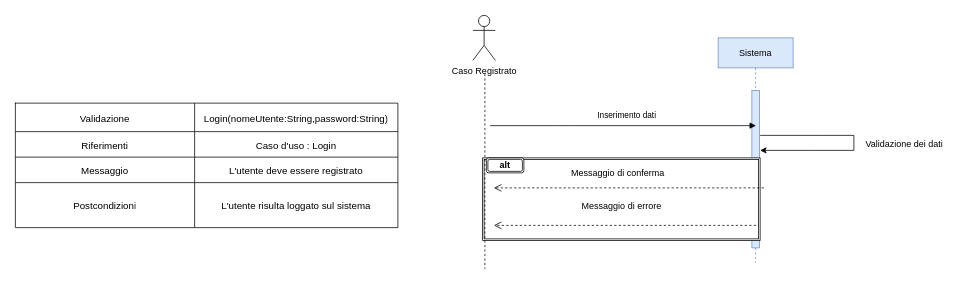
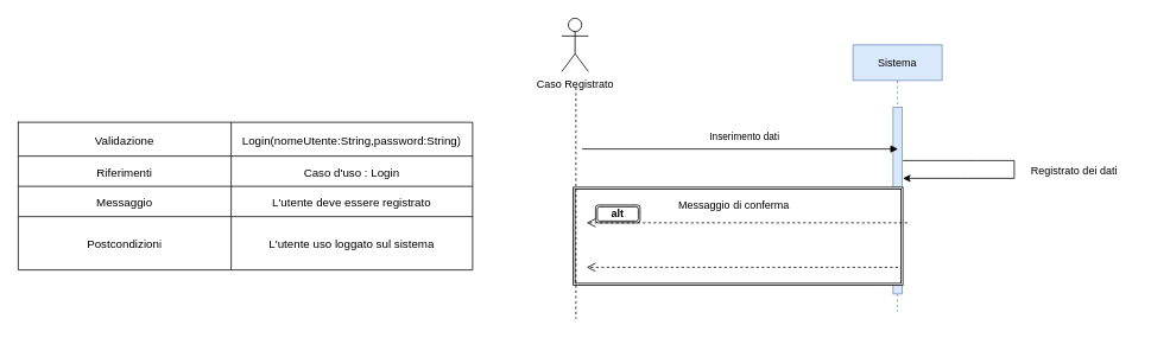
  <mxCell id="0" />
  <mxCell id="1" parent="0" />
  <mxCell id="2" value="Sistema" style="shape=umlLifeline;perimeter=lifelinePerimeter;container=1;collapsible=0;recursiveResize=0;rounded=0;shadow=0;strokeWidth=1;fillColor=#dae8fc;strokeColor=#6c8ebf;" parent="1" vertex="1"><mxGeometry x="957" y="50" width="100" height="300" as="geometry" /></mxCell>
  <mxCell id="3" value="" style="points=[];perimeter=orthogonalPerimeter;rounded=0;shadow=0;strokeWidth=1;fillColor=#dae8fc;strokeColor=#6c8ebf;" parent="2" vertex="1"><mxGeometry x="45" y="70" width="10" height="210" as="geometry" /></mxCell>
  <mxCell id="4" value="" style="endArrow=classic;html=1;rounded=0;" edge="1" parent="2"><mxGeometry width="50" height="50" relative="1" as="geometry"><mxPoint x="56" y="130" as="sourcePoint" /><mxPoint x="56" y="150" as="targetPoint" /><Array as="points"><mxPoint x="101" y="130" /><mxPoint x="141" y="130" /><mxPoint x="181" y="130" /><mxPoint x="181" y="150" /><mxPoint x="121" y="150" /></Array></mxGeometry></mxCell>
  <mxCell id="5" value="" style="shape=ext;double=1;rounded=0;whiteSpace=wrap;html=1;" vertex="1" parent="2"><mxGeometry x="-314" y="160" width="370" height="110" as="geometry" /></mxCell>
  <mxCell id="6" value="" style="verticalAlign=bottom;endArrow=block;shadow=0;strokeWidth=1;" parent="1" edge="1"><mxGeometry relative="1" as="geometry"><mxPoint x="653" y="167" as="sourcePoint" /><mxPoint x="1007.5" y="167" as="targetPoint" /><Array as="points"><mxPoint x="748" y="167" /></Array></mxGeometry></mxCell>
  <mxCell id="7" value="Inserimento dati" style="edgeLabel;html=1;align=center;verticalAlign=middle;resizable=0;points=[];" vertex="1" connectable="0" parent="6"><mxGeometry x="-0.183" y="3" relative="1" as="geometry"><mxPoint x="36" y="-12" as="offset" /></mxGeometry></mxCell>
- <mxCell id="8" value="Validazione dei dati" style="text;html=1;align=center;verticalAlign=middle;resizable=0;points=[];autosize=1;strokeColor=none;fillColor=none;" vertex="1" parent="1"><mxGeometry x="1140" y="177" width="130" height="30" as="geometry" /></mxCell>
+ <mxCell id="8" value="Registrato dei dati" style="text;html=1;align=center;verticalAlign=middle;resizable=0;points=[];autosize=1;strokeColor=none;fillColor=none;" vertex="1" parent="1"><mxGeometry x="1140" y="177" width="130" height="30" as="geometry" /></mxCell>
  <mxCell id="9" value="Messaggio di conferma" style="text;html=1;align=center;verticalAlign=middle;resizable=0;points=[];autosize=1;strokeColor=none;fillColor=none;" vertex="1" parent="1"><mxGeometry x="748" y="215" width="150" height="30" as="geometry" /></mxCell>
- <mxCell id="10" value="Messaggio di errore" style="text;html=1;align=center;verticalAlign=middle;resizable=0;points=[];autosize=1;strokeColor=none;fillColor=none;" vertex="1" parent="1"><mxGeometry x="763" y="260" width="130" height="30" as="geometry" /></mxCell>
- <mxCell id="11" value="&lt;b&gt;alt&lt;/b&gt;" style="shape=ext;double=1;rounded=1;whiteSpace=wrap;html=1;" vertex="1" parent="1"><mxGeometry x="648" y="210" width="50" height="20" as="geometry" /></mxCell>
+ <mxCell id="11" value="&lt;b&gt;alt&lt;/b&gt;" style="shape=ext;double=1;rounded=1;whiteSpace=wrap;html=1;" vertex="1" parent="1"><mxGeometry x="668" y="230" width="50" height="20" as="geometry" /></mxCell>
  <mxCell id="12" value="Caso Registrato" style="shape=umlActor;verticalLabelPosition=bottom;verticalAlign=top;html=1;outlineConnect=0;" vertex="1" parent="1"><mxGeometry x="630" y="20" width="30" height="60" as="geometry" /></mxCell>
  <mxCell id="13" value="" style="endArrow=none;dashed=1;html=1;rounded=0;" edge="1" parent="1"><mxGeometry width="50" height="50" relative="1" as="geometry"><mxPoint x="646" y="98" as="sourcePoint" /><mxPoint x="646" y="358" as="targetPoint" /></mxGeometry></mxCell>
  <mxCell id="14" value="" style="verticalAlign=bottom;endArrow=open;dashed=1;endSize=8;shadow=0;strokeWidth=1;" edge="1" parent="1"><mxGeometry relative="1" as="geometry"><mxPoint x="658" y="300" as="targetPoint" /><mxPoint x="1007.5" y="300" as="sourcePoint" /></mxGeometry></mxCell>
  <mxCell id="15" value="" style="verticalAlign=bottom;endArrow=open;dashed=1;endSize=8;shadow=0;strokeWidth=1;" edge="1" parent="1"><mxGeometry relative="1" as="geometry"><mxPoint x="658" y="250" as="targetPoint" /><mxPoint x="1018" y="250" as="sourcePoint" /><Array as="points"><mxPoint x="848" y="250" /></Array></mxGeometry></mxCell>
  <mxCell id="16" value="" style="shape=table;startSize=0;container=1;collapsible=0;childLayout=tableLayout;fontSize=16;" vertex="1" parent="1"><mxGeometry x="20" y="137" width="510" height="166" as="geometry" /></mxCell>
  <mxCell id="17" value="" style="shape=tableRow;horizontal=0;startSize=0;swimlaneHead=0;swimlaneBody=0;strokeColor=inherit;top=0;left=0;bottom=0;right=0;collapsible=0;dropTarget=0;fillColor=none;points=[[0,0.5],[1,0.5]];portConstraint=eastwest;fontSize=16;" vertex="1" parent="16"><mxGeometry width="510" height="38" as="geometry" /></mxCell>
  <mxCell id="18" value="&lt;font style=&quot;font-size: 13px;&quot;&gt;Validazione&lt;/font&gt;" style="shape=partialRectangle;html=1;whiteSpace=wrap;connectable=0;strokeColor=inherit;overflow=hidden;fillColor=none;top=0;left=0;bottom=0;right=0;pointerEvents=1;fontSize=16;" vertex="1" parent="17"><mxGeometry width="239" height="38" as="geometry"><mxRectangle width="239" height="38" as="alternateBounds" /></mxGeometry></mxCell>
  <mxCell id="19" value="&lt;font style=&quot;font-size: 13px;&quot;&gt;Login(nomeUtente:String,password:String)&lt;/font&gt;" style="shape=partialRectangle;html=1;whiteSpace=wrap;connectable=0;strokeColor=inherit;overflow=hidden;fillColor=none;top=0;left=0;bottom=0;right=0;pointerEvents=1;fontSize=16;" vertex="1" parent="17"><mxGeometry x="239" width="271" height="38" as="geometry"><mxRectangle width="271" height="38" as="alternateBounds" /></mxGeometry></mxCell>
  <mxCell id="20" value="" style="shape=tableRow;horizontal=0;startSize=0;swimlaneHead=0;swimlaneBody=0;strokeColor=inherit;top=0;left=0;bottom=0;right=0;collapsible=0;dropTarget=0;fillColor=none;points=[[0,0.5],[1,0.5]];portConstraint=eastwest;fontSize=16;" vertex="1" parent="16"><mxGeometry y="38" width="510" height="34" as="geometry" /></mxCell>
  <mxCell id="21" value="&lt;font style=&quot;font-size: 13px;&quot;&gt;Riferimenti&lt;/font&gt;" style="shape=partialRectangle;html=1;whiteSpace=wrap;connectable=0;strokeColor=inherit;overflow=hidden;fillColor=none;top=0;left=0;bottom=0;right=0;pointerEvents=1;fontSize=16;" vertex="1" parent="20"><mxGeometry width="239" height="34" as="geometry"><mxRectangle width="239" height="34" as="alternateBounds" /></mxGeometry></mxCell>
  <mxCell id="22" value="&lt;font style=&quot;font-size: 13px;&quot;&gt;Caso d'uso : Login&lt;/font&gt;" style="shape=partialRectangle;html=1;whiteSpace=wrap;connectable=0;strokeColor=inherit;overflow=hidden;fillColor=none;top=0;left=0;bottom=0;right=0;pointerEvents=1;fontSize=16;" vertex="1" parent="20"><mxGeometry x="239" width="271" height="34" as="geometry"><mxRectangle width="271" height="34" as="alternateBounds" /></mxGeometry></mxCell>
  <mxCell id="23" value="" style="shape=tableRow;horizontal=0;startSize=0;swimlaneHead=0;swimlaneBody=0;strokeColor=inherit;top=0;left=0;bottom=0;right=0;collapsible=0;dropTarget=0;fillColor=none;points=[[0,0.5],[1,0.5]];portConstraint=eastwest;fontSize=16;" vertex="1" parent="16"><mxGeometry y="72" width="510" height="34" as="geometry" /></mxCell>
  <mxCell id="24" value="&lt;font style=&quot;font-size: 13px;&quot;&gt;Messaggio&lt;/font&gt;" style="shape=partialRectangle;html=1;whiteSpace=wrap;connectable=0;strokeColor=inherit;overflow=hidden;fillColor=none;top=0;left=0;bottom=0;right=0;pointerEvents=1;fontSize=16;" vertex="1" parent="23"><mxGeometry width="239" height="34" as="geometry"><mxRectangle width="239" height="34" as="alternateBounds" /></mxGeometry></mxCell>
  <mxCell id="25" value="&lt;font style=&quot;font-size: 13px;&quot;&gt;L'utente deve essere registrato&lt;/font&gt;" style="shape=partialRectangle;html=1;whiteSpace=wrap;connectable=0;strokeColor=inherit;overflow=hidden;fillColor=none;top=0;left=0;bottom=0;right=0;pointerEvents=1;fontSize=16;" vertex="1" parent="23"><mxGeometry x="239" width="271" height="34" as="geometry"><mxRectangle width="271" height="34" as="alternateBounds" /></mxGeometry></mxCell>
  <mxCell id="26" style="shape=tableRow;horizontal=0;startSize=0;swimlaneHead=0;swimlaneBody=0;strokeColor=inherit;top=0;left=0;bottom=0;right=0;collapsible=0;dropTarget=0;fillColor=none;points=[[0,0.5],[1,0.5]];portConstraint=eastwest;fontSize=16;" vertex="1" parent="16"><mxGeometry y="106" width="510" height="60" as="geometry" /></mxCell>
  <mxCell id="27" value="&lt;font style=&quot;font-size: 13px;&quot;&gt;Postcondizioni&lt;/font&gt;" style="shape=partialRectangle;html=1;whiteSpace=wrap;connectable=0;strokeColor=inherit;overflow=hidden;fillColor=none;top=0;left=0;bottom=0;right=0;pointerEvents=1;fontSize=16;" vertex="1" parent="26"><mxGeometry width="239" height="60" as="geometry"><mxRectangle width="239" height="60" as="alternateBounds" /></mxGeometry></mxCell>
- <mxCell id="28" value="&lt;span style=&quot;font-size: 13px;&quot;&gt;L'utente risulta loggato sul sistema&lt;/span&gt;" style="shape=partialRectangle;html=1;whiteSpace=wrap;connectable=0;strokeColor=inherit;overflow=hidden;fillColor=none;top=0;left=0;bottom=0;right=0;pointerEvents=1;fontSize=16;" vertex="1" parent="26"><mxGeometry x="239" width="271" height="60" as="geometry"><mxRectangle width="271" height="60" as="alternateBounds" /></mxGeometry></mxCell>
+ <mxCell id="28" value="&lt;span style=&quot;font-size: 13px;&quot;&gt;L'utente uso loggato sul sistema&lt;/span&gt;" style="shape=partialRectangle;html=1;whiteSpace=wrap;connectable=0;strokeColor=inherit;overflow=hidden;fillColor=none;top=0;left=0;bottom=0;right=0;pointerEvents=1;fontSize=16;" vertex="1" parent="26"><mxGeometry x="239" width="271" height="60" as="geometry"><mxRectangle width="271" height="60" as="alternateBounds" /></mxGeometry></mxCell>
